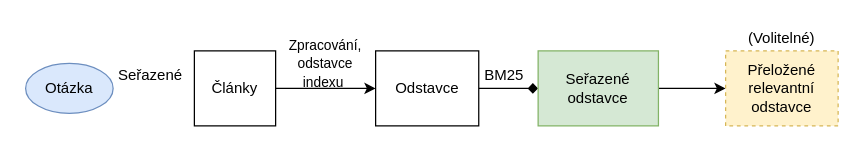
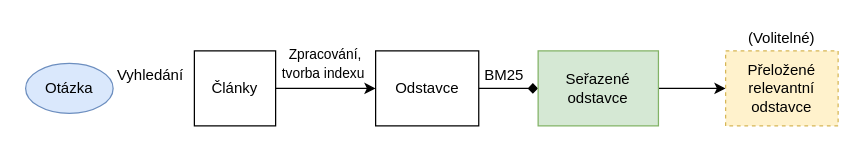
  <mxCell id="0" />
  <mxCell id="1" parent="0" />
  <mxCell id="2" value="Otázka" style="ellipse;whiteSpace=wrap;html=1;fillColor=#dae8fc;strokeColor=#6c8ebf;" vertex="1" parent="1"><mxGeometry x="20" y="50" width="70" height="40" as="geometry" /></mxCell>
  <mxCell id="3" value="" style="edgeStyle=orthogonalEdgeStyle;rounded=0;orthogonalLoop=1;jettySize=auto;html=1;" edge="1" parent="1" source="4" target="6"><mxGeometry relative="1" as="geometry" /></mxCell>
  <mxCell id="4" value="Články" style="whiteSpace=wrap;html=1;" vertex="1" parent="1"><mxGeometry x="155" y="40" width="65" height="60" as="geometry" /></mxCell>
  <mxCell id="5" value="" style="edgeStyle=orthogonalEdgeStyle;rounded=0;orthogonalLoop=1;jettySize=auto;html=1;endArrow=diamond;" edge="1" parent="1" source="6" target="10"><mxGeometry relative="1" as="geometry" /></mxCell>
  <mxCell id="6" value="Odstavce" style="whiteSpace=wrap;html=1;" vertex="1" parent="1"><mxGeometry x="300" y="40" width="82.5" height="60" as="geometry" /></mxCell>
- <mxCell id="7" value="Seřazené" style="text;html=1;strokeColor=none;fillColor=none;align=center;verticalAlign=middle;whiteSpace=wrap;rounded=0;" vertex="1" parent="1"><mxGeometry x="100" y="50" width="40" height="20" as="geometry" /></mxCell>
- <mxCell id="8" value="&lt;font style=&quot;font-size: 11px&quot;&gt;Zpracování, odstavce indexu&amp;nbsp;&lt;/font&gt;" style="text;html=1;strokeColor=none;fillColor=none;align=center;verticalAlign=middle;whiteSpace=wrap;rounded=0;" vertex="1" parent="1"><mxGeometry x="220" y="30" width="80" height="40" as="geometry" /></mxCell>
+ <mxCell id="7" value="Vyhledání" style="text;html=1;strokeColor=none;fillColor=none;align=center;verticalAlign=middle;whiteSpace=wrap;rounded=0;" vertex="1" parent="1"><mxGeometry x="100" y="50" width="40" height="20" as="geometry" /></mxCell>
+ <mxCell id="8" value="&lt;font style=&quot;font-size: 11px&quot;&gt;Zpracování, tvorba indexu&amp;nbsp;&lt;/font&gt;" style="text;html=1;strokeColor=none;fillColor=none;align=center;verticalAlign=middle;whiteSpace=wrap;rounded=0;" vertex="1" parent="1"><mxGeometry x="220" y="30" width="80" height="40" as="geometry" /></mxCell>
  <mxCell id="9" value="" style="edgeStyle=orthogonalEdgeStyle;rounded=0;orthogonalLoop=1;jettySize=auto;html=1;entryX=0;entryY=0.5;entryDx=0;entryDy=0;" edge="1" parent="1" source="10" target="12"><mxGeometry relative="1" as="geometry" /></mxCell>
  <mxCell id="10" value="Seřazené odstavce" style="whiteSpace=wrap;html=1;fillColor=#d5e8d4;strokeColor=#82b366;" vertex="1" parent="1"><mxGeometry x="430" y="40" width="96.25" height="60" as="geometry" /></mxCell>
  <mxCell id="11" value="BM25" style="text;html=1;strokeColor=none;fillColor=none;align=center;verticalAlign=middle;whiteSpace=wrap;rounded=0;" vertex="1" parent="1"><mxGeometry x="382.5" y="50" width="40" height="20" as="geometry" /></mxCell>
  <mxCell id="12" value="Přeložené relevantní odstavce" style="rounded=0;whiteSpace=wrap;html=1;dashed=1;fillColor=#fff2cc;strokeColor=#d6b656;" vertex="1" parent="1"><mxGeometry x="580" y="40" width="90" height="60" as="geometry" /></mxCell>
  <mxCell id="13" value="(Volitelné)" style="text;html=1;strokeColor=none;fillColor=none;align=center;verticalAlign=middle;whiteSpace=wrap;rounded=0;dashed=1;" vertex="1" parent="1"><mxGeometry x="605" y="20" width="40" height="20" as="geometry" /></mxCell>
